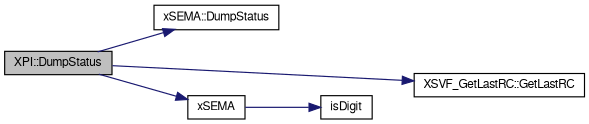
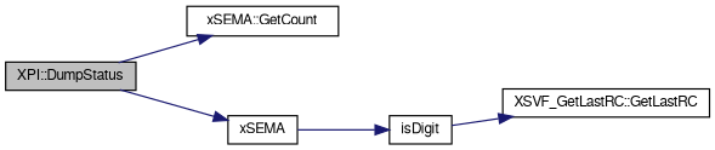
  digraph {
    rankdir=LR
    node [color=black fontname=FreeSans fontsize=10 shape=record]
    edge [color=midnightblue fontname=FreeSans fontsize=10 labelfontname=FreeSans labelfontsize=10 style=solid]
    n1 [fillcolor=grey75 fontcolor=black height=0.2 label="XPI::DumpStatus" style=filled width=0.4]
-   n2 [height=0.2 label="xSEMA::DumpStatus" width=0.4]
+   n2 [height=0.2 label="xSEMA::GetCount" width=0.4]
    n3 [height=0.2 label="XSVF_GetLastRC::GetLastRC" width=0.4]
    n4 [height=0.2 label=xSEMA width=0.4]
    n5 [height=0.2 label=isDigit width=0.4]
    n1 -> n2
-   n1 -> n3
+   n5 -> n3
    n1 -> n4
    n4 -> n5
  }
